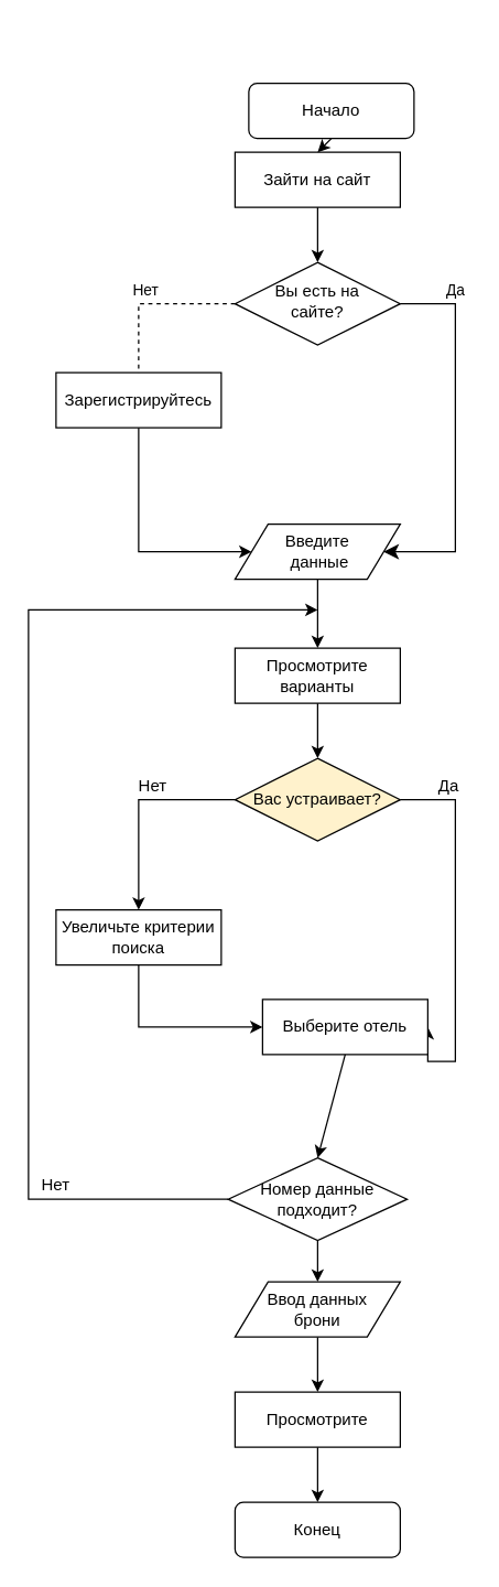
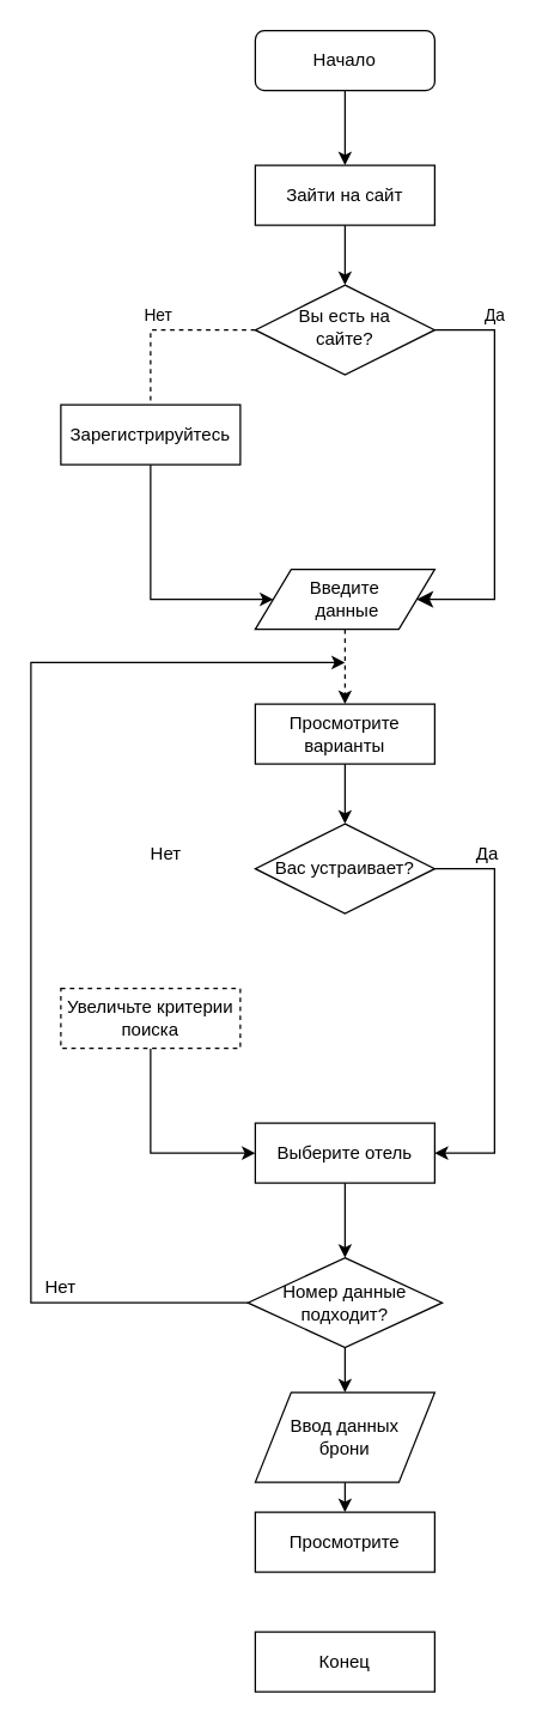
  <mxCell id="0" />
  <mxCell id="1" parent="0" />
- <mxCell id="2" value="Начало" style="rounded=1;whiteSpace=wrap;html=1;fontSize=12;glass=0;strokeWidth=1;shadow=0;" parent="1" vertex="1"><mxGeometry x="180" y="60" width="120" height="40" as="geometry" /></mxCell>
+ <mxCell id="2" value="Начало" style="rounded=1;whiteSpace=wrap;html=1;fontSize=12;glass=0;strokeWidth=1;shadow=0;" parent="1" vertex="1"><mxGeometry x="170" y="20" width="120" height="40" as="geometry" /></mxCell>
  <mxCell id="3" value="Нет" style="rounded=0;html=1;jettySize=auto;orthogonalLoop=1;fontSize=11;endArrow=classic;endFill=1;endSize=8;strokeWidth=1;shadow=0;labelBackgroundColor=none;edgeStyle=orthogonalEdgeStyle;entryX=0.5;entryY=0;entryDx=0;entryDy=0;dashed=1;" parent="1" source="5" target="9" edge="1"><mxGeometry x="-0.077" y="-10" relative="1" as="geometry"><mxPoint as="offset" /><mxPoint x="100" y="270" as="targetPoint" /><Array as="points"><mxPoint x="100" y="220" /><mxPoint x="100" y="280" /></Array></mxGeometry></mxCell>
  <mxCell id="4" value="Да" style="edgeStyle=orthogonalEdgeStyle;rounded=0;html=1;jettySize=auto;orthogonalLoop=1;fontSize=11;endArrow=classic;endFill=1;endSize=8;strokeWidth=1;shadow=0;labelBackgroundColor=none;entryX=1;entryY=0.5;entryDx=0;entryDy=0;" parent="1" source="5" target="11" edge="1"><mxGeometry x="-0.706" y="10" relative="1" as="geometry"><mxPoint x="-10" y="-10" as="offset" /><mxPoint x="290" y="400" as="targetPoint" /><Array as="points"><mxPoint x="330" y="220" /><mxPoint x="330" y="400" /></Array></mxGeometry></mxCell>
  <mxCell id="5" value="Вы есть на&lt;br&gt;сайте?" style="rhombus;whiteSpace=wrap;html=1;shadow=0;fontFamily=Helvetica;fontSize=12;align=center;strokeWidth=1;spacing=6;spacingTop=-4;" parent="1" vertex="1"><mxGeometry x="170" y="190" width="120" height="60" as="geometry" /></mxCell>
  <mxCell id="6" value="Зайти на сайт" style="rounded=0;whiteSpace=wrap;html=1;" vertex="1" parent="1"><mxGeometry x="170" y="110" width="120" height="40" as="geometry" /></mxCell>
  <mxCell id="7" value="" style="endArrow=classic;html=1;exitX=0.5;exitY=1;exitDx=0;exitDy=0;entryX=0.5;entryY=0;entryDx=0;entryDy=0;" edge="1" parent="1" source="6" target="5"><mxGeometry width="50" height="50" relative="1" as="geometry"><mxPoint x="400" y="140" as="sourcePoint" /><mxPoint x="450" y="230" as="targetPoint" /></mxGeometry></mxCell>
  <mxCell id="8" value="" style="endArrow=classic;html=1;exitX=0.5;exitY=1;exitDx=0;exitDy=0;entryX=0.5;entryY=0;entryDx=0;entryDy=0;" edge="1" parent="1" source="2" target="6"><mxGeometry width="50" height="50" relative="1" as="geometry"><mxPoint x="400" y="280" as="sourcePoint" /><mxPoint x="450" y="230" as="targetPoint" /></mxGeometry></mxCell>
  <mxCell id="9" value="Зарегистрируйтесь" style="rounded=0;whiteSpace=wrap;html=1;" vertex="1" parent="1"><mxGeometry x="40" y="270" width="120" height="40" as="geometry" /></mxCell>
  <mxCell id="10" value="" style="endArrow=classic;html=1;exitX=0.5;exitY=1;exitDx=0;exitDy=0;entryX=0;entryY=0.5;entryDx=0;entryDy=0;edgeStyle=orthogonalEdgeStyle;rounded=0;" edge="1" parent="1" source="9" target="11"><mxGeometry width="50" height="50" relative="1" as="geometry"><mxPoint x="150" y="410" as="sourcePoint" /><mxPoint x="170" y="400" as="targetPoint" /><Array as="points"><mxPoint x="100" y="400" /></Array></mxGeometry></mxCell>
  <mxCell id="11" value="&lt;span style=&quot;white-space: normal&quot;&gt;Введите&lt;br&gt;&amp;nbsp;данные&lt;/span&gt;" style="shape=parallelogram;perimeter=parallelogramPerimeter;whiteSpace=wrap;html=1;" vertex="1" parent="1"><mxGeometry x="170" y="380" width="120" height="40" as="geometry" /></mxCell>
  <mxCell id="12" value="Просмотрите&lt;br&gt;варианты" style="rounded=0;whiteSpace=wrap;html=1;" vertex="1" parent="1"><mxGeometry x="170" y="470" width="120" height="40" as="geometry" /></mxCell>
- <mxCell id="13" value="" style="endArrow=classic;html=1;exitX=0.5;exitY=1;exitDx=0;exitDy=0;entryX=0.5;entryY=0;entryDx=0;entryDy=0;" edge="1" parent="1" source="11" target="12"><mxGeometry width="50" height="50" relative="1" as="geometry"><mxPoint x="250" y="500" as="sourcePoint" /><mxPoint x="300" y="450" as="targetPoint" /></mxGeometry></mxCell>
- <mxCell id="14" style="edgeStyle=orthogonalEdgeStyle;rounded=0;orthogonalLoop=1;jettySize=auto;html=1;exitX=0;exitY=0.5;exitDx=0;exitDy=0;entryX=0.5;entryY=0;entryDx=0;entryDy=0;endArrow=classic;endFill=1;" edge="1" parent="1" source="16" target="20"><mxGeometry relative="1" as="geometry" /></mxCell>
+ <mxCell id="13" value="" style="endArrow=classic;html=1;exitX=0.5;exitY=1;exitDx=0;exitDy=0;entryX=0.5;entryY=0;entryDx=0;entryDy=0;dashed=1;" edge="1" parent="1" source="11" target="12"><mxGeometry width="50" height="50" relative="1" as="geometry"><mxPoint x="250" y="500" as="sourcePoint" /><mxPoint x="300" y="450" as="targetPoint" /></mxGeometry></mxCell>
  <mxCell id="15" style="edgeStyle=orthogonalEdgeStyle;rounded=0;orthogonalLoop=1;jettySize=auto;html=1;exitX=1;exitY=0.5;exitDx=0;exitDy=0;entryX=1;entryY=0.5;entryDx=0;entryDy=0;endArrow=classic;endFill=1;" edge="1" parent="1" source="16" target="22"><mxGeometry relative="1" as="geometry"><Array as="points"><mxPoint x="330" y="580" /><mxPoint x="330" y="770" /></Array></mxGeometry></mxCell>
- <mxCell id="16" value="Вас устраивает?" style="rhombus;whiteSpace=wrap;html=1;fillColor=#fff2cc;" vertex="1" parent="1"><mxGeometry x="170" y="550" width="120" height="60" as="geometry" /></mxCell>
+ <mxCell id="16" value="Вас устраивает?" style="rhombus;whiteSpace=wrap;html=1;" vertex="1" parent="1"><mxGeometry x="170" y="550" width="120" height="60" as="geometry" /></mxCell>
  <mxCell id="17" value="" style="endArrow=classic;html=1;exitX=0.5;exitY=1;exitDx=0;exitDy=0;entryX=0.5;entryY=0;entryDx=0;entryDy=0;" edge="1" parent="1" source="12" target="16"><mxGeometry width="50" height="50" relative="1" as="geometry"><mxPoint x="250" y="550" as="sourcePoint" /><mxPoint x="300" y="500" as="targetPoint" /></mxGeometry></mxCell>
  <mxCell id="18" style="edgeStyle=orthogonalEdgeStyle;rounded=0;orthogonalLoop=1;jettySize=auto;html=1;exitX=0.5;exitY=1;exitDx=0;exitDy=0;endArrow=classic;endFill=1;" edge="1" parent="1" source="5" target="5"><mxGeometry relative="1" as="geometry" /></mxCell>
  <mxCell id="19" style="edgeStyle=orthogonalEdgeStyle;rounded=0;orthogonalLoop=1;jettySize=auto;html=1;exitX=0.5;exitY=1;exitDx=0;exitDy=0;entryX=0;entryY=0.5;entryDx=0;entryDy=0;endArrow=classic;endFill=1;" edge="1" parent="1" source="20" target="22"><mxGeometry relative="1" as="geometry" /></mxCell>
- <mxCell id="20" value="Увеличьте критерии&lt;br&gt;поиска" style="rounded=0;whiteSpace=wrap;html=1;" vertex="1" parent="1"><mxGeometry x="40" y="660" width="120" height="40" as="geometry" /></mxCell>
+ <mxCell id="20" value="Увеличьте критерии&lt;br&gt;поиска" style="rounded=0;whiteSpace=wrap;html=1;dashed=1;" vertex="1" parent="1"><mxGeometry x="40" y="660" width="120" height="40" as="geometry" /></mxCell>
  <mxCell id="21" value="Нет" style="text;html=1;align=center;verticalAlign=middle;resizable=0;points=[];autosize=1;" vertex="1" parent="1"><mxGeometry x="90" y="560" width="40" height="20" as="geometry" /></mxCell>
- <mxCell id="22" value="Выберите отель" style="rounded=0;whiteSpace=wrap;html=1;" vertex="1" parent="1"><mxGeometry x="190" y="725" width="120" height="40" as="geometry" /></mxCell>
+ <mxCell id="22" value="Выберите отель" style="rounded=0;whiteSpace=wrap;html=1;" vertex="1" parent="1"><mxGeometry x="170" y="750" width="120" height="40" as="geometry" /></mxCell>
  <mxCell id="23" value="Да" style="text;html=1;align=center;verticalAlign=middle;resizable=0;points=[];autosize=1;" vertex="1" parent="1"><mxGeometry x="310" y="560" width="30" height="20" as="geometry" /></mxCell>
  <mxCell id="24" style="edgeStyle=orthogonalEdgeStyle;rounded=0;orthogonalLoop=1;jettySize=auto;html=1;exitX=0;exitY=0.5;exitDx=0;exitDy=0;endArrow=classic;endFill=1;" edge="1" parent="1" source="26"><mxGeometry relative="1" as="geometry"><mxPoint x="230" y="442.207" as="targetPoint" /><Array as="points"><mxPoint x="20" y="870" /><mxPoint x="20" y="442" /></Array></mxGeometry></mxCell>
  <mxCell id="25" style="edgeStyle=orthogonalEdgeStyle;rounded=0;orthogonalLoop=1;jettySize=auto;html=1;exitX=0.5;exitY=1;exitDx=0;exitDy=0;entryX=0.5;entryY=0;entryDx=0;entryDy=0;endArrow=classic;endFill=1;" edge="1" parent="1" source="26" target="30"><mxGeometry relative="1" as="geometry" /></mxCell>
  <mxCell id="26" value="Номер данные&lt;br&gt;подходит?" style="rhombus;whiteSpace=wrap;html=1;" vertex="1" parent="1"><mxGeometry x="165" y="840" width="130" height="60" as="geometry" /></mxCell>
  <mxCell id="27" value="" style="endArrow=classic;html=1;exitX=0.5;exitY=1;exitDx=0;exitDy=0;entryX=0.5;entryY=0;entryDx=0;entryDy=0;" edge="1" parent="1" source="22" target="26"><mxGeometry width="50" height="50" relative="1" as="geometry"><mxPoint x="260" y="830" as="sourcePoint" /><mxPoint x="310" y="780" as="targetPoint" /></mxGeometry></mxCell>
  <mxCell id="28" value="Нет" style="text;html=1;strokeColor=none;fillColor=none;align=center;verticalAlign=middle;whiteSpace=wrap;rounded=0;" vertex="1" parent="1"><mxGeometry x="20" y="850" width="40" height="20" as="geometry" /></mxCell>
  <mxCell id="29" style="edgeStyle=orthogonalEdgeStyle;rounded=0;orthogonalLoop=1;jettySize=auto;html=1;exitX=0.5;exitY=1;exitDx=0;exitDy=0;entryX=0.5;entryY=0;entryDx=0;entryDy=0;endArrow=classic;endFill=1;" edge="1" parent="1" source="30" target="32"><mxGeometry relative="1" as="geometry" /></mxCell>
- <mxCell id="30" value="Ввод данных&lt;br&gt;брони" style="shape=parallelogram;perimeter=parallelogramPerimeter;whiteSpace=wrap;html=1;" vertex="1" parent="1"><mxGeometry x="170" y="930" width="120" height="40" as="geometry" /></mxCell>
- <mxCell id="31" style="edgeStyle=orthogonalEdgeStyle;rounded=0;orthogonalLoop=1;jettySize=auto;html=1;exitX=0.5;exitY=1;exitDx=0;exitDy=0;entryX=0.5;entryY=0;entryDx=0;entryDy=0;endArrow=classic;endFill=1;" edge="1" parent="1" source="32" target="33"><mxGeometry relative="1" as="geometry" /></mxCell>
+ <mxCell id="30" value="Ввод данных&lt;br&gt;брони" style="shape=parallelogram;perimeter=parallelogramPerimeter;whiteSpace=wrap;html=1;" vertex="1" parent="1"><mxGeometry x="170" y="930" width="120" height="60" as="geometry" /></mxCell>
  <mxCell id="32" value="Просмотрите" style="rounded=0;whiteSpace=wrap;html=1;" vertex="1" parent="1"><mxGeometry x="170" y="1010" width="120" height="40" as="geometry" /></mxCell>
- <mxCell id="33" value="Конец" style="rounded=1;whiteSpace=wrap;html=1;" vertex="1" parent="1"><mxGeometry x="170" y="1090" width="120" height="40" as="geometry" /></mxCell>
+ <mxCell id="33" value="Конец" style="whiteSpace=wrap;html=1;rounded=0;" vertex="1" parent="1"><mxGeometry x="170" y="1090" width="120" height="40" as="geometry" /></mxCell>
